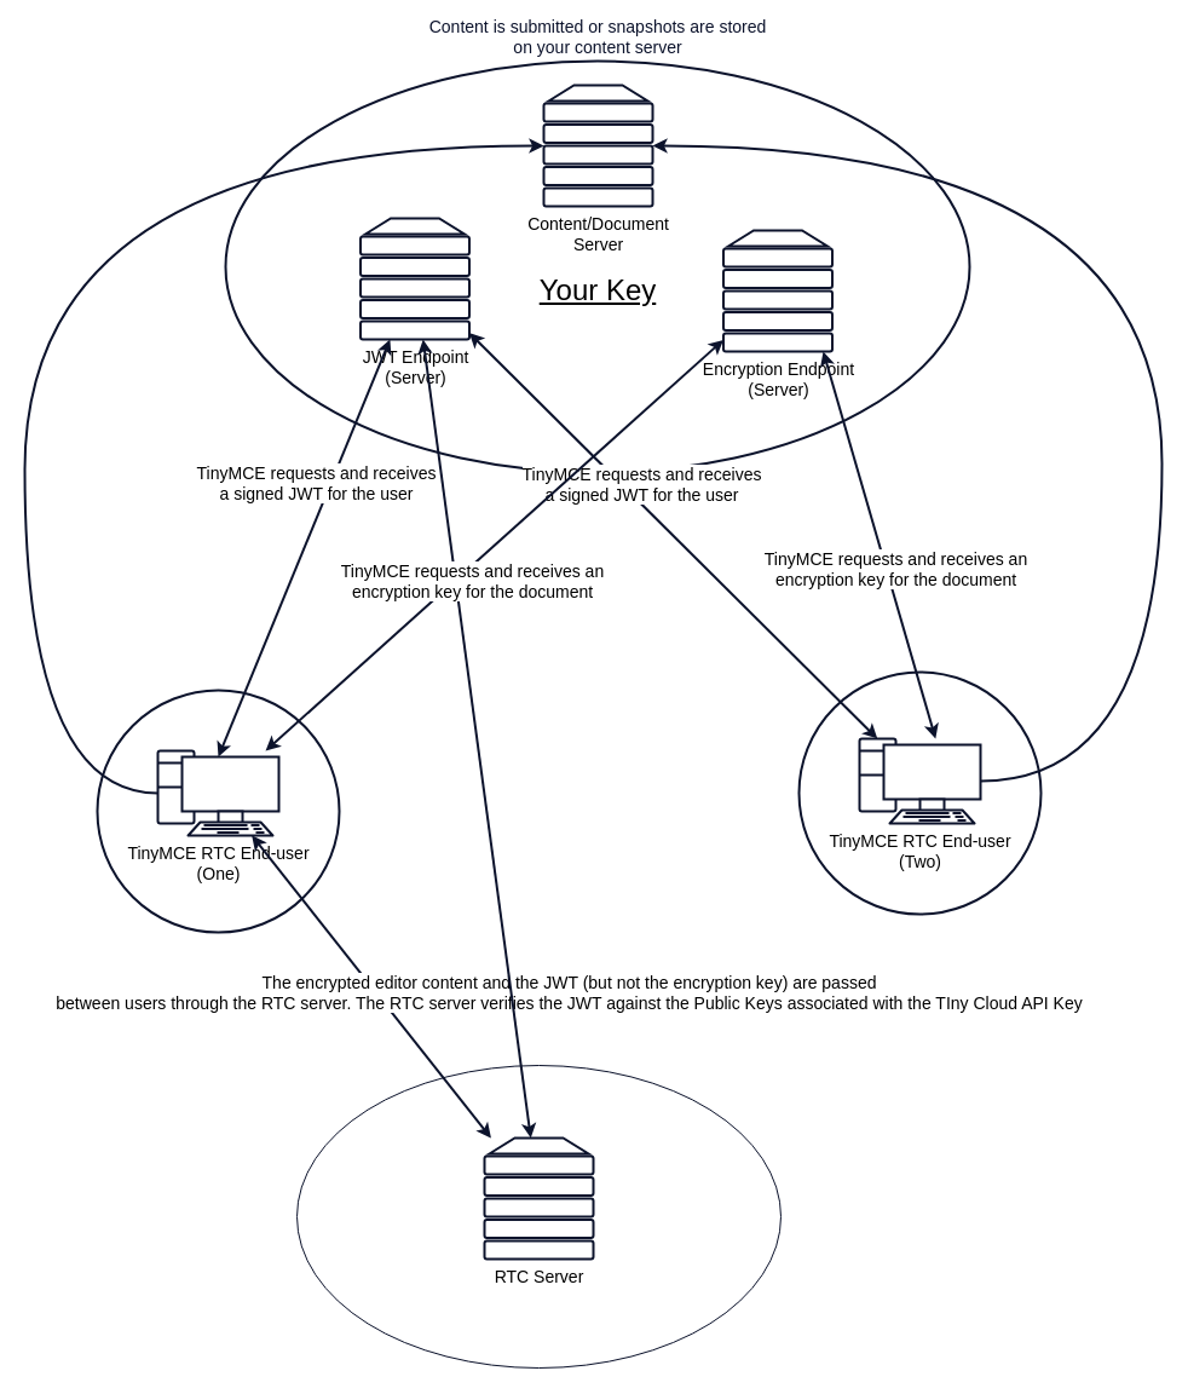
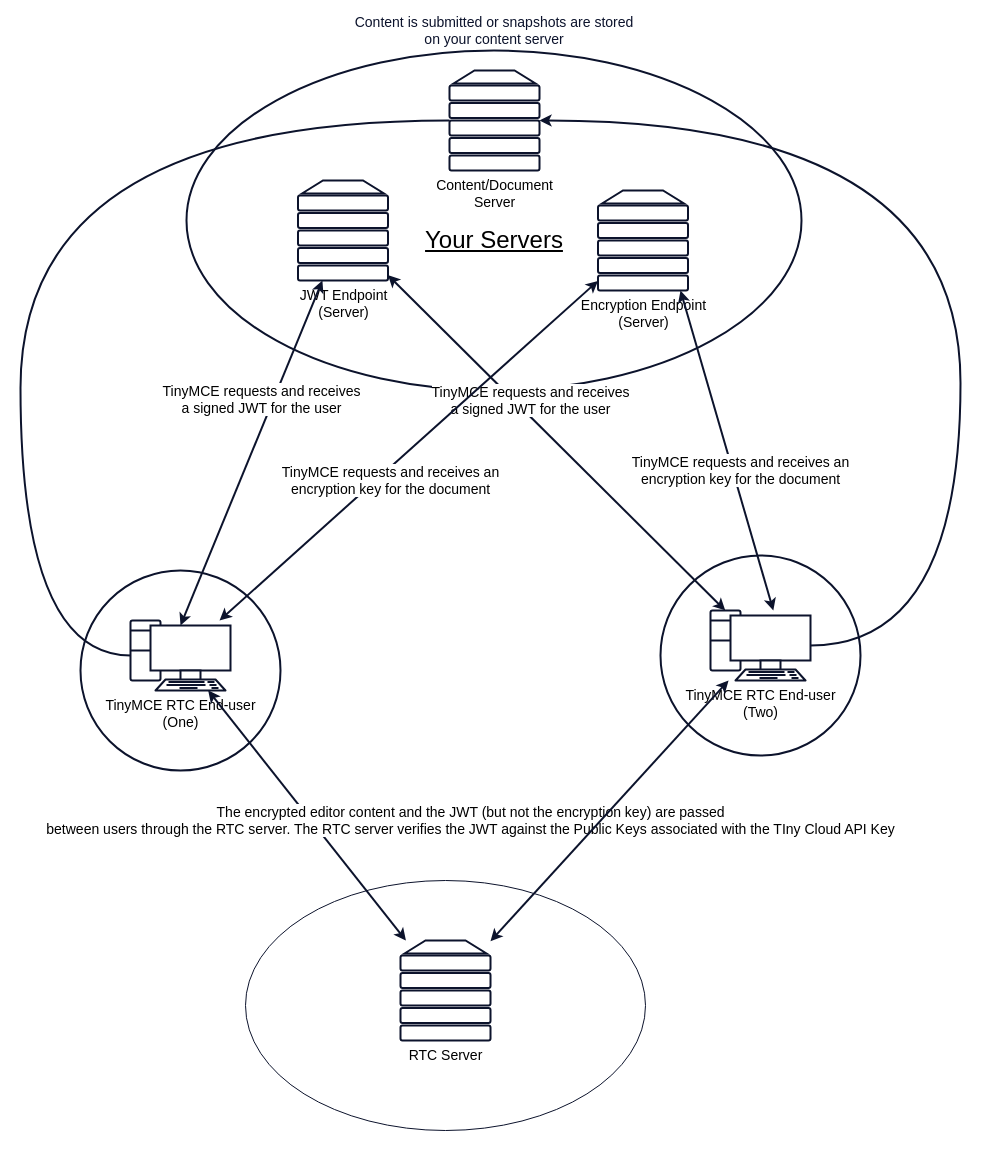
  <mxCell id="0" />
  <mxCell id="1" parent="0" />
  <mxCell id="2" value="" style="ellipse;whiteSpace=wrap;html=1;aspect=fixed;strokeColor=#0C132C;strokeWidth=2;fontSize=14;" parent="1" vertex="1"><mxGeometry y="570" width="200" height="200" as="geometry" x="80" /></mxCell>
  <mxCell id="3" value="" style="ellipse;whiteSpace=wrap;html=1;aspect=fixed;strokeColor=#0C132C;strokeWidth=2;fontSize=14;" parent="1" vertex="1"><mxGeometry x="660" y="555" width="200" height="200" as="geometry" /></mxCell>
  <mxCell id="4" value="" style="ellipse;whiteSpace=wrap;html=1;strokeColor=#0c132c;fontSize=14;" parent="1" vertex="1"><mxGeometry x="245" y="880" width="400" height="250" as="geometry" /></mxCell>
  <mxCell id="5" value="" style="ellipse;whiteSpace=wrap;html=1;strokeColor=#0C132C;strokeWidth=2;" parent="1" vertex="1"><mxGeometry x="186" y="50" width="615" height="340" as="geometry" /></mxCell>
  <mxCell id="6" value="TinyMCE RTC End-user&lt;br&gt;(Two)" style="verticalAlign=top;verticalLabelPosition=bottom;labelPosition=center;align=center;html=1;outlineConnect=0;gradientDirection=north;strokeWidth=2;shape=mxgraph.networks.pc;strokeColor=#0C132C;fontSize=14;" parent="1" vertex="1"><mxGeometry x="710" y="610" width="100" height="70" as="geometry" /></mxCell>
  <mxCell id="7" value="TinyMCE RTC End-user&lt;br&gt;(One)" style="verticalAlign=top;verticalLabelPosition=bottom;labelPosition=center;align=center;html=1;outlineConnect=0;gradientDirection=north;strokeWidth=2;shape=mxgraph.networks.pc;strokeColor=#0C132C;fontSize=14;" parent="1" vertex="1"><mxGeometry x="130" y="620" width="100" height="70" as="geometry" /></mxCell>
  <mxCell id="8" value="RTC Server" style="verticalAlign=top;verticalLabelPosition=bottom;labelPosition=center;align=center;html=1;outlineConnect=0;gradientDirection=north;strokeWidth=2;shape=mxgraph.networks.server;strokeColor=#0C132C;fontSize=14;" parent="1" vertex="1"><mxGeometry x="400" y="940" width="90" height="100" as="geometry" /></mxCell>
  <mxCell id="9" value="Encryption Endpoint&lt;br style=&quot;font-size: 14px;&quot;&gt;(Server)" style="verticalAlign=top;verticalLabelPosition=bottom;labelPosition=center;align=center;html=1;outlineConnect=0;gradientDirection=north;strokeWidth=2;shape=mxgraph.networks.server;strokeColor=#0C132C;fontSize=14;" parent="1" vertex="1"><mxGeometry x="597.5" y="190" width="90" height="100" as="geometry" /></mxCell>
  <mxCell id="10" value="Content/Document&lt;br style=&quot;font-size: 14px;&quot;&gt;Server" style="verticalAlign=top;verticalLabelPosition=bottom;labelPosition=center;align=center;html=1;outlineConnect=0;gradientDirection=north;strokeWidth=2;shape=mxgraph.networks.server;strokeColor=#0C132C;fontSize=14;" parent="1" vertex="1"><mxGeometry x="449" y="70" width="90" height="100" as="geometry" /></mxCell>
  <mxCell id="11" value="JWT Endpoint&lt;br style=&quot;font-size: 14px;&quot;&gt;(Server)" style="verticalAlign=top;verticalLabelPosition=bottom;labelPosition=center;align=center;html=1;outlineConnect=0;gradientDirection=north;strokeWidth=2;shape=mxgraph.networks.server;strokeColor=#0C132C;fontSize=14;" parent="1" vertex="1"><mxGeometry x="297.5" y="180" width="90" height="100" as="geometry" /></mxCell>
  <mxCell id="12" value="The encrypted editor content and the JWT (but not the encryption key) are passed&lt;br&gt;between users through the RTC server. The RTC server verifies the JWT against the Public Keys associated with the TIny Cloud API Key" style="endArrow=classic;html=1;strokeColor=#0C132C;strokeWidth=2;fontSize=14;startArrow=classic;startFill=1;" parent="1" source="7" target="8" edge="1"><mxGeometry x="0.661" y="125" width="50" height="50" relative="1" as="geometry"><mxPoint x="470" y="560" as="sourcePoint" /><mxPoint x="520" y="510" as="targetPoint" /><mxPoint as="offset" /></mxGeometry></mxCell>
- <mxCell id="13" value="" style="endArrow=classic;html=1;strokeColor=#0C132C;strokeWidth=2;fontSize=14;startArrow=classic;startFill=1;" parent="1" source="8" target="11" edge="1"><mxGeometry width="50" height="50" relative="1" as="geometry"><mxPoint x="687.497" y="830" as="sourcePoint" /><mxPoint x="885.258" y="1080" as="targetPoint" /></mxGeometry></mxCell>
+ <mxCell id="13" value="" style="endArrow=classic;html=1;strokeColor=#0C132C;strokeWidth=2;fontSize=14;startArrow=classic;startFill=1;" parent="1" source="8" target="6" edge="1"><mxGeometry width="50" height="50" relative="1" as="geometry"><mxPoint x="687.497" y="830" as="sourcePoint" /><mxPoint x="885.258" y="1080" as="targetPoint" /></mxGeometry></mxCell>
  <mxCell id="14" value="" style="endArrow=classic;html=1;strokeColor=#0C132C;strokeWidth=2;edgeStyle=orthogonalEdgeStyle;curved=1;fontSize=14;" parent="1" source="6" target="10" edge="1"><mxGeometry width="50" height="50" relative="1" as="geometry"><mxPoint x="470" y="560" as="sourcePoint" /><mxPoint x="520" y="510" as="targetPoint" /><Array as="points"><mxPoint x="960" y="645" /><mxPoint x="960" y="120" /></Array></mxGeometry></mxCell>
  <mxCell id="15" value="TinyMCE requests and receives&lt;br&gt;a signed JWT for the user" style="endArrow=classic;html=1;strokeColor=#0C132C;strokeWidth=2;entryX=0.5;entryY=0.07;entryDx=0;entryDy=0;entryPerimeter=0;fontSize=14;startArrow=classic;startFill=1;endFill=1;" parent="1" source="11" target="7" edge="1"><mxGeometry x="-0.279" y="-12" width="50" height="50" relative="1" as="geometry"><mxPoint x="470" y="490" as="sourcePoint" /><mxPoint x="520" y="440" as="targetPoint" /><mxPoint x="1" as="offset" /></mxGeometry></mxCell>
  <mxCell id="16" value="&lt;span style=&quot;color: rgb(0 , 0 , 0) ; font-family: &amp;#34;helvetica&amp;#34; ; font-size: 14px ; font-style: normal ; font-weight: 400 ; letter-spacing: normal ; text-align: center ; text-indent: 0px ; text-transform: none ; word-spacing: 0px ; background-color: rgb(255 , 255 , 255) ; display: inline ; float: none&quot;&gt;TinyMCE requests and receives&lt;br&gt;a signed JWT for the user&lt;/span&gt;" style="endArrow=classic;html=1;strokeColor=#0C132C;strokeWidth=2;endFill=1;startArrow=classic;startFill=1;fontSize=14;" parent="1" source="6" target="11" edge="1"><mxGeometry x="0.204" y="-12" width="50" height="50" relative="1" as="geometry"><mxPoint x="341.925" y="280" as="sourcePoint" /><mxPoint x="460" y="570" as="targetPoint" /><mxPoint as="offset" /></mxGeometry></mxCell>
- <mxCell id="17" value="" style="endArrow=classic;html=1;strokeColor=#0C132C;strokeWidth=2;edgeStyle=orthogonalEdgeStyle;curved=1;fontSize=14;" parent="1" source="7" target="10" edge="1"><mxGeometry width="50" height="50" relative="1" as="geometry"><mxPoint x="470" y="490" as="sourcePoint" /><mxPoint x="520" y="440" as="targetPoint" /><Array as="points"><mxPoint x="20" y="655" /><mxPoint x="20" y="120" /></Array></mxGeometry></mxCell>
+ <mxCell id="17" value="" style="endArrow=none;html=1;strokeColor=#0C132C;strokeWidth=2;edgeStyle=orthogonalEdgeStyle;curved=1;fontSize=14;" parent="1" source="7" target="10" edge="1"><mxGeometry width="50" height="50" relative="1" as="geometry"><mxPoint x="470" y="490" as="sourcePoint" /><mxPoint x="520" y="440" as="targetPoint" /><Array as="points"><mxPoint x="20" y="655" /><mxPoint x="20" y="120" /></Array></mxGeometry></mxCell>
  <mxCell id="18" value="&lt;span style=&quot;font-family: &amp;#34;helvetica&amp;#34;&quot;&gt;TinyMCE requests and receives an&lt;/span&gt;&lt;br style=&quot;font-family: &amp;#34;helvetica&amp;#34;&quot;&gt;&lt;span style=&quot;font-family: &amp;#34;helvetica&amp;#34;&quot;&gt;encryption key for the document&lt;/span&gt;" style="endArrow=classic;html=1;strokeColor=#0C132C;strokeWidth=2;fontSize=14;startArrow=classic;startFill=1;endFill=1;" parent="1" source="9" target="7" edge="1"><mxGeometry x="0.132" y="10" width="50" height="50" relative="1" as="geometry"><mxPoint x="470" y="490" as="sourcePoint" /><mxPoint x="520" y="440" as="targetPoint" /><mxPoint as="offset" /></mxGeometry></mxCell>
  <mxCell id="19" value="&lt;span style=&quot;color: rgb(0 , 0 , 0) ; font-family: &amp;#34;helvetica&amp;#34; ; font-size: 14px ; font-style: normal ; font-weight: 400 ; letter-spacing: normal ; text-align: center ; text-indent: 0px ; text-transform: none ; word-spacing: 0px ; background-color: rgb(255 , 255 , 255) ; display: inline ; float: none&quot;&gt;TinyMCE requests and receives an&lt;/span&gt;&lt;br style=&quot;color: rgb(0 , 0 , 0) ; font-family: &amp;#34;helvetica&amp;#34; ; font-size: 14px ; font-style: normal ; font-weight: 400 ; letter-spacing: normal ; text-align: center ; text-indent: 0px ; text-transform: none ; word-spacing: 0px&quot;&gt;&lt;span style=&quot;color: rgb(0 , 0 , 0) ; font-family: &amp;#34;helvetica&amp;#34; ; font-size: 14px ; font-style: normal ; font-weight: 400 ; letter-spacing: normal ; text-align: center ; text-indent: 0px ; text-transform: none ; word-spacing: 0px ; background-color: rgb(255 , 255 , 255) ; display: inline ; float: none&quot;&gt;encryption key for the document&lt;/span&gt;" style="endArrow=classic;html=1;strokeColor=#0C132C;strokeWidth=2;fontSize=14;startArrow=classic;startFill=1;endFill=1;" parent="1" edge="1"><mxGeometry x="0.138" y="7" width="50" height="50" relative="1" as="geometry"><mxPoint x="679.996" y="290" as="sourcePoint" /><mxPoint x="772.836" y="610" as="targetPoint" /><mxPoint y="-1" as="offset" /></mxGeometry></mxCell>
  <mxCell id="20" value="Content is submitted or snapshots are stored on your content server" style="text;html=1;strokeColor=none;fillColor=none;align=center;verticalAlign=middle;whiteSpace=wrap;rounded=0;sketch=0;fontSize=14;fontColor=#0C132C;" parent="1" vertex="1"><mxGeometry x="349" y="20" width="290" height="20" as="geometry" /></mxCell>
- <mxCell id="21" value="Your Key" style="text;html=1;strokeColor=none;fillColor=none;align=center;verticalAlign=middle;whiteSpace=wrap;rounded=0;fontStyle=4;fontSize=24;" vertex="1" parent="1"><mxGeometry x="374" y="230" width="240" height="20" as="geometry" /></mxCell>
+ <mxCell id="21" value="Your Servers" style="text;html=1;strokeColor=none;fillColor=none;align=center;verticalAlign=middle;whiteSpace=wrap;rounded=0;fontStyle=4;fontSize=24;" vertex="1" parent="1"><mxGeometry x="374" y="230" width="240" height="20" as="geometry" /></mxCell>
